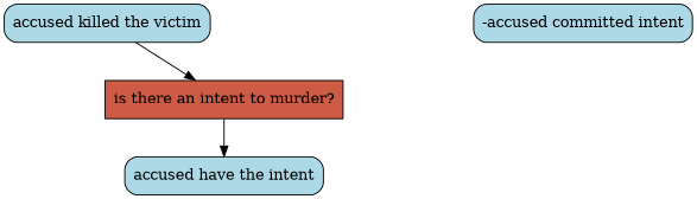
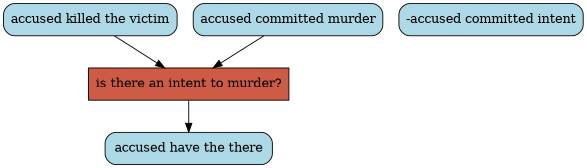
  digraph {
    node [color=black fillcolor=lightblue fixedsize=false shape=box style="rounded,filled"]
    "is there an intent to murder?" [fillcolor=coral3 style=filled]
-   "accused have the intent"
+   "accused have the intent" [label="accused have the there"]
    "accused killed the victim"
+   "accused committed murder"
    n5 [label="-accused committed intent"]
    "is there an intent to murder?" -> "accused have the intent"
    "accused killed the victim" -> "is there an intent to murder?"
+   "accused committed murder" -> "is there an intent to murder?"
  }
